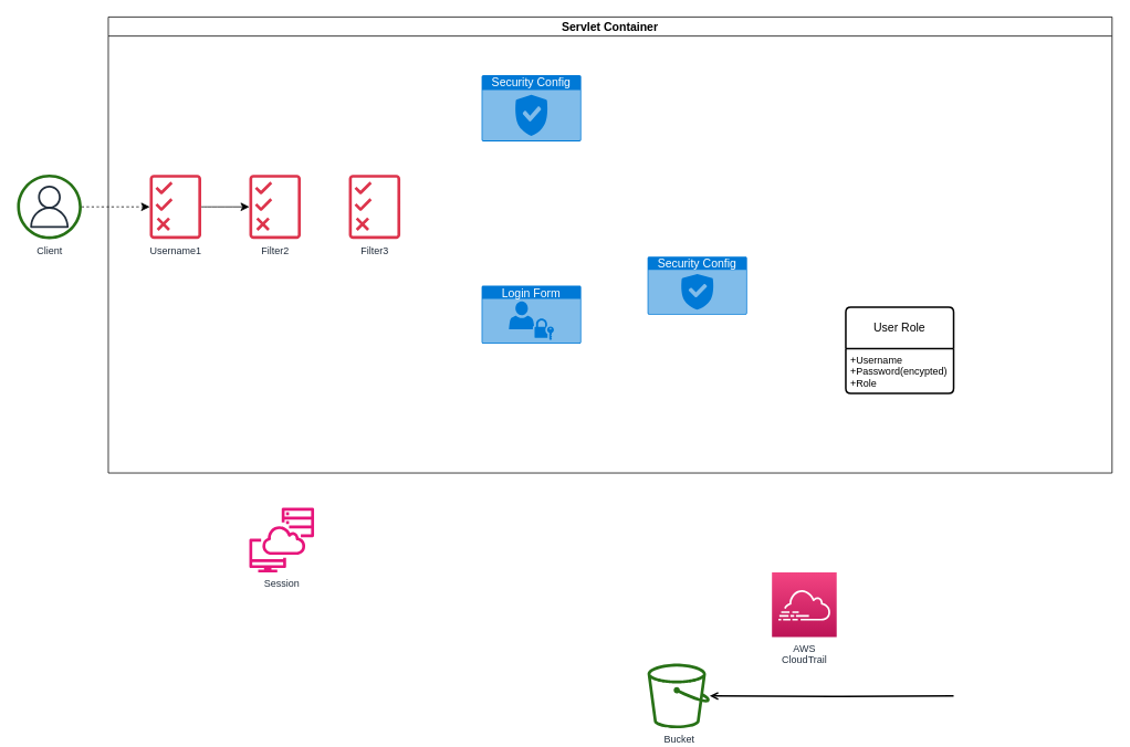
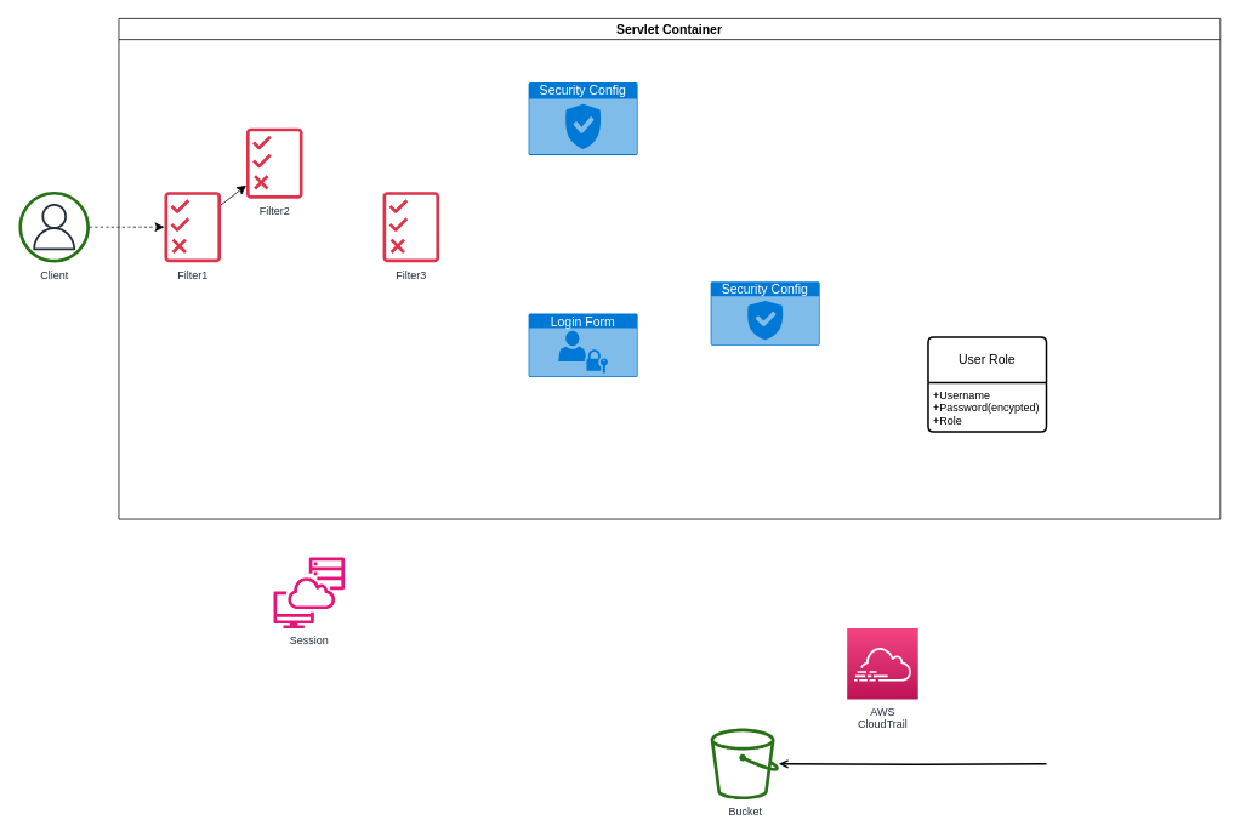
  <mxCell id="0" />
  <mxCell id="1" parent="0" />
  <mxCell id="2" style="edgeStyle=orthogonalEdgeStyle;rounded=0;orthogonalLoop=1;jettySize=auto;html=1;endArrow=open;endFill=0;strokeWidth=2;" parent="1" target="6" edge="1"><mxGeometry relative="1" as="geometry"><mxPoint x="1149" y="839" as="sourcePoint" /></mxGeometry></mxCell>
  <mxCell id="3" value="" style="edgeStyle=none;curved=1;rounded=0;orthogonalLoop=1;jettySize=auto;html=1;fontSize=12;startSize=8;endSize=8;dashed=1;" parent="1" source="4" target="9" edge="1"><mxGeometry relative="1" as="geometry" /></mxCell>
  <mxCell id="4" value="Client" style="outlineConnect=0;fontColor=#232F3E;gradientColor=none;fillColor=#277116;strokeColor=none;dashed=0;verticalLabelPosition=bottom;verticalAlign=top;align=center;html=1;fontSize=12;fontStyle=0;aspect=fixed;pointerEvents=1;shape=mxgraph.aws4.object;labelBackgroundColor=#ffffff;" parent="1" vertex="1"><mxGeometry x="20" y="210" width="78" height="78" as="geometry" /></mxCell>
  <mxCell id="5" value="AWS&lt;br&gt;CloudTrail" style="outlineConnect=0;fontColor=#232F3E;gradientColor=#F34482;gradientDirection=north;fillColor=#BC1356;strokeColor=#ffffff;dashed=0;verticalLabelPosition=bottom;verticalAlign=top;align=center;html=1;fontSize=12;fontStyle=0;aspect=fixed;shape=mxgraph.aws4.resourceIcon;resIcon=mxgraph.aws4.cloudtrail;labelBackgroundColor=#ffffff;" parent="1" vertex="1"><mxGeometry x="930" y="690" width="78" height="78" as="geometry" /></mxCell>
  <mxCell id="6" value="Bucket" style="outlineConnect=0;fontColor=#232F3E;gradientColor=none;fillColor=#277116;strokeColor=none;dashed=0;verticalLabelPosition=bottom;verticalAlign=top;align=center;html=1;fontSize=12;fontStyle=0;aspect=fixed;pointerEvents=1;shape=mxgraph.aws4.bucket;labelBackgroundColor=#ffffff;" parent="1" vertex="1"><mxGeometry x="780" y="800" width="75" height="78" as="geometry" /></mxCell>
  <mxCell id="7" value="" style="sketch=0;outlineConnect=0;fontColor=#232F3E;gradientColor=none;fillColor=#232F3D;strokeColor=none;dashed=0;verticalLabelPosition=bottom;verticalAlign=top;align=center;html=1;fontSize=12;fontStyle=0;aspect=fixed;pointerEvents=1;shape=mxgraph.aws4.user;" parent="1" vertex="1"><mxGeometry x="33.5" y="223.5" width="51" height="51" as="geometry" /></mxCell>
  <mxCell id="8" style="edgeStyle=none;curved=1;rounded=0;orthogonalLoop=1;jettySize=auto;html=1;fontSize=12;startSize=8;endSize=8;" parent="1" source="9" target="10" edge="1"><mxGeometry relative="1" as="geometry" /></mxCell>
- <mxCell id="9" value="&lt;div&gt;&lt;span style=&quot;background-color: initial;&quot;&gt;Username1&lt;/span&gt;&lt;br&gt;&lt;/div&gt;" style="sketch=0;outlineConnect=0;fontColor=#232F3E;gradientColor=none;fillColor=#DD344C;strokeColor=none;dashed=0;verticalLabelPosition=bottom;verticalAlign=top;align=center;html=1;fontSize=12;fontStyle=0;aspect=fixed;pointerEvents=1;shape=mxgraph.aws4.permissions;" parent="1" vertex="1"><mxGeometry x="180" y="210" width="62" height="78" as="geometry" /></mxCell>
- <mxCell id="10" value="&lt;div&gt;&lt;span style=&quot;background-color: initial;&quot;&gt;Filter2&lt;/span&gt;&lt;br&gt;&lt;/div&gt;&lt;div&gt;&lt;span style=&quot;background-color: initial;&quot;&gt;&lt;br&gt;&lt;/span&gt;&lt;/div&gt;" style="sketch=0;outlineConnect=0;fontColor=#232F3E;gradientColor=none;fillColor=#DD344C;strokeColor=none;dashed=0;verticalLabelPosition=bottom;verticalAlign=top;align=center;html=1;fontSize=12;fontStyle=0;aspect=fixed;pointerEvents=1;shape=mxgraph.aws4.permissions;" parent="1" vertex="1"><mxGeometry x="300" y="210" width="62" height="78" as="geometry" /></mxCell>
+ <mxCell id="9" value="&lt;div&gt;&lt;span style=&quot;background-color: initial;&quot;&gt;Filter1&lt;/span&gt;&lt;br&gt;&lt;/div&gt;" style="sketch=0;outlineConnect=0;fontColor=#232F3E;gradientColor=none;fillColor=#DD344C;strokeColor=none;dashed=0;verticalLabelPosition=bottom;verticalAlign=top;align=center;html=1;fontSize=12;fontStyle=0;aspect=fixed;pointerEvents=1;shape=mxgraph.aws4.permissions;" parent="1" vertex="1"><mxGeometry x="180" y="210" width="62" height="78" as="geometry" /></mxCell>
+ <mxCell id="10" value="&lt;div&gt;&lt;span style=&quot;background-color: initial;&quot;&gt;Filter2&lt;/span&gt;&lt;br&gt;&lt;/div&gt;&lt;div&gt;&lt;span style=&quot;background-color: initial;&quot;&gt;&lt;br&gt;&lt;/span&gt;&lt;/div&gt;" style="sketch=0;outlineConnect=0;fontColor=#232F3E;gradientColor=none;fillColor=#DD344C;strokeColor=none;dashed=0;verticalLabelPosition=bottom;verticalAlign=top;align=center;html=1;fontSize=12;fontStyle=0;aspect=fixed;pointerEvents=1;shape=mxgraph.aws4.permissions;" parent="1" vertex="1"><mxGeometry x="270" y="140" width="62" height="78" as="geometry" /></mxCell>
  <mxCell id="11" value="&lt;div&gt;&lt;span style=&quot;background-color: initial;&quot;&gt;Filter3&lt;/span&gt;&lt;br&gt;&lt;/div&gt;&lt;div&gt;&lt;span style=&quot;background-color: initial;&quot;&gt;&lt;br&gt;&lt;/span&gt;&lt;/div&gt;" style="sketch=0;outlineConnect=0;fontColor=#232F3E;gradientColor=none;fillColor=#DD344C;strokeColor=none;dashed=0;verticalLabelPosition=bottom;verticalAlign=top;align=center;html=1;fontSize=12;fontStyle=0;aspect=fixed;pointerEvents=1;shape=mxgraph.aws4.permissions;" parent="1" vertex="1"><mxGeometry x="420" y="210" width="62" height="78" as="geometry" /></mxCell>
  <mxCell id="12" value="Servlet Container" style="swimlane;fontSize=14;" vertex="1" parent="1"><mxGeometry x="130" y="20" width="1210" height="550" as="geometry" /></mxCell>
  <mxCell id="13" value="&lt;font style=&quot;font-size: 14px;&quot;&gt;Security Config&lt;/font&gt;" style="html=1;whiteSpace=wrap;strokeColor=none;fillColor=#0079D6;labelPosition=center;verticalLabelPosition=middle;verticalAlign=top;align=center;fontSize=12;outlineConnect=0;spacingTop=-6;fontColor=#FFFFFF;sketch=0;shape=mxgraph.sitemap.security;" vertex="1" parent="12"><mxGeometry x="450" y="70" width="120" height="80" as="geometry" /></mxCell>
  <mxCell id="14" value="&lt;font style=&quot;font-size: 14px;&quot;&gt;Login Form&lt;/font&gt;" style="html=1;whiteSpace=wrap;strokeColor=none;fillColor=#0079D6;labelPosition=center;verticalLabelPosition=middle;verticalAlign=top;align=center;fontSize=12;outlineConnect=0;spacingTop=-6;fontColor=#FFFFFF;sketch=0;shape=mxgraph.sitemap.login;" vertex="1" parent="12"><mxGeometry x="450" y="324" width="120" height="70" as="geometry" /></mxCell>
  <mxCell id="15" value="&lt;font style=&quot;font-size: 14px;&quot;&gt;Security Config&lt;/font&gt;" style="html=1;whiteSpace=wrap;strokeColor=none;fillColor=#0079D6;labelPosition=center;verticalLabelPosition=middle;verticalAlign=top;align=center;fontSize=12;outlineConnect=0;spacingTop=-6;fontColor=#FFFFFF;sketch=0;shape=mxgraph.sitemap.security;" vertex="1" parent="12"><mxGeometry x="650" y="289" width="120" height="70" as="geometry" /></mxCell>
  <mxCell id="16" value="User Role" style="swimlane;childLayout=stackLayout;horizontal=1;startSize=50;horizontalStack=0;rounded=1;fontSize=14;fontStyle=0;strokeWidth=2;resizeParent=0;resizeLast=1;shadow=0;dashed=0;align=center;arcSize=4;whiteSpace=wrap;html=1;" vertex="1" parent="12"><mxGeometry x="889" y="350" width="130" height="104" as="geometry" /></mxCell>
  <mxCell id="17" value="+Username&lt;br&gt;+Password(encypted)&lt;br&gt;+Role" style="align=left;strokeColor=none;fillColor=none;spacingLeft=4;fontSize=12;verticalAlign=top;resizable=0;rotatable=0;part=1;html=1;" vertex="1" parent="16"><mxGeometry y="50" width="130" height="54" as="geometry" /></mxCell>
  <mxCell id="18" value="Session" style="sketch=0;outlineConnect=0;fontColor=#232F3E;gradientColor=none;fillColor=#E7157B;strokeColor=none;dashed=0;verticalLabelPosition=bottom;verticalAlign=top;align=center;html=1;fontSize=12;fontStyle=0;aspect=fixed;pointerEvents=1;shape=mxgraph.aws4.systems_manager_session_manager;" vertex="1" parent="1"><mxGeometry x="300" y="612" width="78" height="78" as="geometry" /></mxCell>
